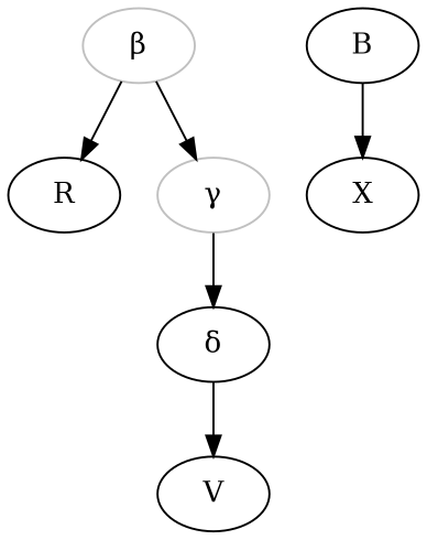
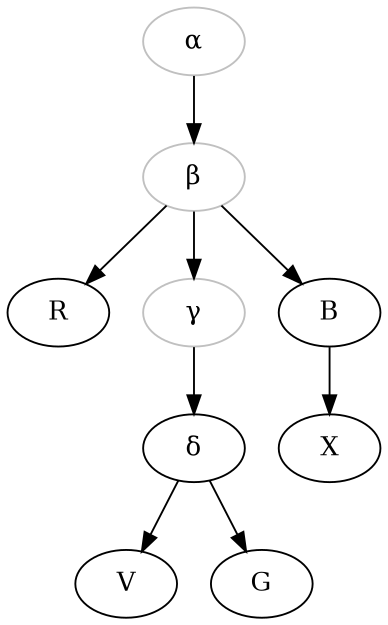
  digraph {
+   n1 [color=grey label="α"]
    n2 [color=grey label="β"]
    R
    n4 [color=grey label="γ"]
    B
    n6 [color=black label="δ"]
    X
    V
+   G
+   n1 -> n2
    n2 -> R
    n2 -> n4
+   n2 -> B
    n4 -> n6
    B -> X
    n6 -> V
+   n6 -> G
  }
